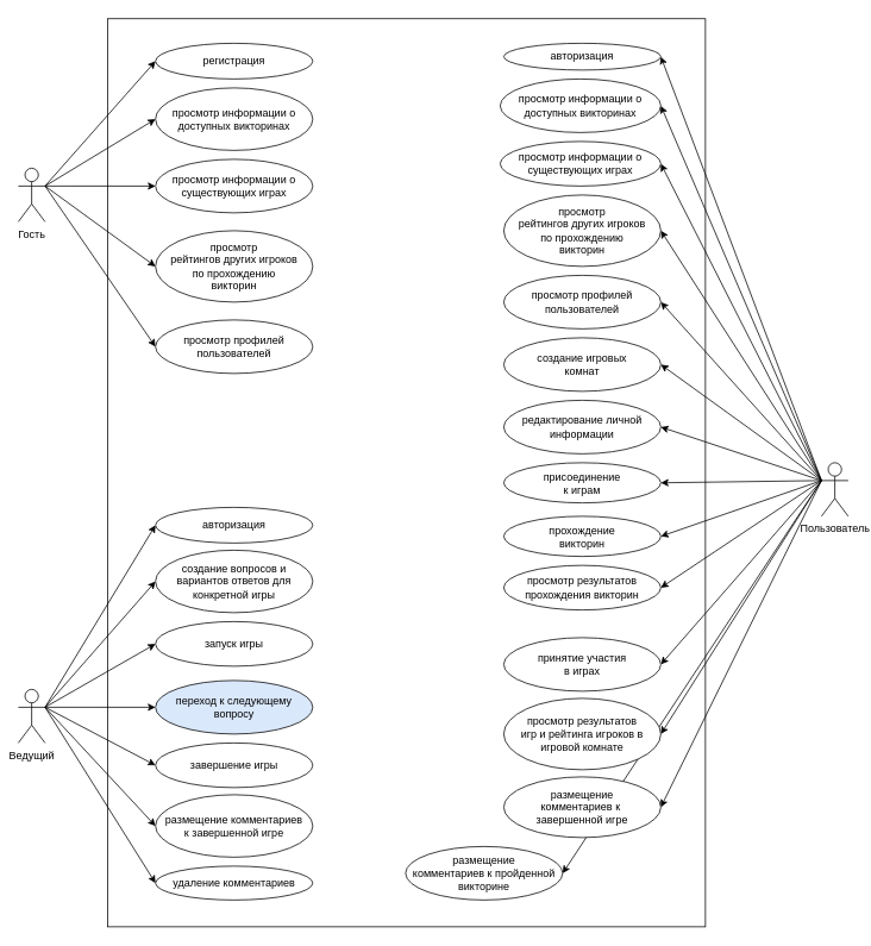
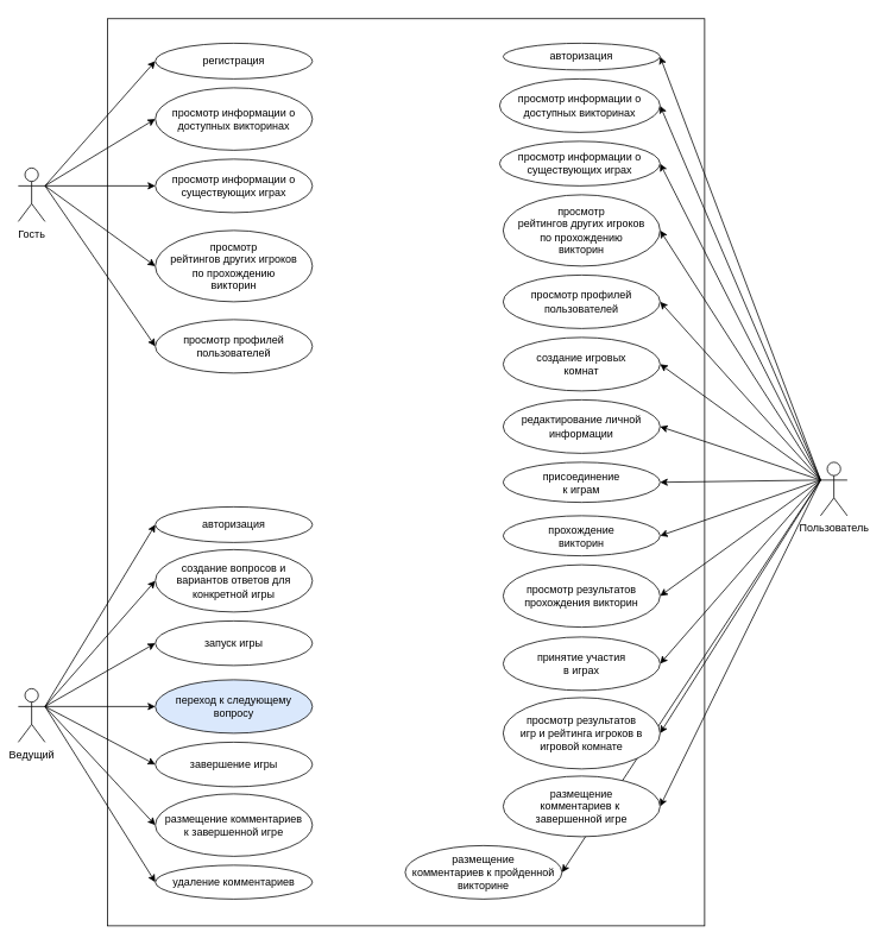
  <mxCell id="0" />
  <mxCell id="1" parent="0" />
  <mxCell id="2" value="" style="rounded=0;whiteSpace=wrap;html=1;" vertex="1" parent="1"><mxGeometry x="120" y="20.5" width="670" height="1017.5" as="geometry" /></mxCell>
  <mxCell id="3" style="rounded=0;orthogonalLoop=1;jettySize=auto;html=1;exitX=0;exitY=0.333;exitDx=0;exitDy=0;exitPerimeter=0;entryX=1;entryY=0.5;entryDx=0;entryDy=0;" edge="1" parent="1" source="17" target="34"><mxGeometry relative="1" as="geometry" /></mxCell>
  <mxCell id="4" style="rounded=0;orthogonalLoop=1;jettySize=auto;html=1;exitX=0;exitY=0.333;exitDx=0;exitDy=0;exitPerimeter=0;entryX=1;entryY=0.5;entryDx=0;entryDy=0;" edge="1" parent="1" source="17" target="36"><mxGeometry relative="1" as="geometry" /></mxCell>
  <mxCell id="5" style="rounded=0;orthogonalLoop=1;jettySize=auto;html=1;exitX=0;exitY=0.333;exitDx=0;exitDy=0;exitPerimeter=0;entryX=1;entryY=0.5;entryDx=0;entryDy=0;" edge="1" parent="1" source="17" target="38"><mxGeometry relative="1" as="geometry" /></mxCell>
  <mxCell id="6" style="rounded=0;orthogonalLoop=1;jettySize=auto;html=1;exitX=0;exitY=0.333;exitDx=0;exitDy=0;exitPerimeter=0;entryX=1;entryY=0.5;entryDx=0;entryDy=0;" edge="1" parent="1" source="17" target="40"><mxGeometry relative="1" as="geometry" /></mxCell>
  <mxCell id="7" style="rounded=0;orthogonalLoop=1;jettySize=auto;html=1;exitX=0;exitY=0.333;exitDx=0;exitDy=0;exitPerimeter=0;entryX=1;entryY=0.5;entryDx=0;entryDy=0;" edge="1" parent="1" source="17" target="42"><mxGeometry relative="1" as="geometry" /></mxCell>
  <mxCell id="8" style="rounded=0;orthogonalLoop=1;jettySize=auto;html=1;exitX=0;exitY=0.333;exitDx=0;exitDy=0;exitPerimeter=0;entryX=1;entryY=0.5;entryDx=0;entryDy=0;" edge="1" parent="1" source="17" target="43"><mxGeometry relative="1" as="geometry" /></mxCell>
  <mxCell id="9" style="rounded=0;orthogonalLoop=1;jettySize=auto;html=1;exitX=0;exitY=0.333;exitDx=0;exitDy=0;exitPerimeter=0;entryX=1;entryY=0.5;entryDx=0;entryDy=0;" edge="1" parent="1" source="17" target="44"><mxGeometry relative="1" as="geometry" /></mxCell>
  <mxCell id="10" style="rounded=0;orthogonalLoop=1;jettySize=auto;html=1;exitX=0;exitY=0.333;exitDx=0;exitDy=0;exitPerimeter=0;entryX=1;entryY=0.5;entryDx=0;entryDy=0;" edge="1" parent="1" source="17" target="45"><mxGeometry relative="1" as="geometry" /></mxCell>
  <mxCell id="11" style="rounded=0;orthogonalLoop=1;jettySize=auto;html=1;exitX=0;exitY=0.333;exitDx=0;exitDy=0;exitPerimeter=0;entryX=1;entryY=0.5;entryDx=0;entryDy=0;" edge="1" parent="1" source="17" target="46"><mxGeometry relative="1" as="geometry" /></mxCell>
  <mxCell id="12" style="rounded=0;orthogonalLoop=1;jettySize=auto;html=1;exitX=0;exitY=0.333;exitDx=0;exitDy=0;exitPerimeter=0;entryX=1;entryY=0.5;entryDx=0;entryDy=0;" edge="1" parent="1" source="17" target="47"><mxGeometry relative="1" as="geometry" /></mxCell>
  <mxCell id="13" style="rounded=0;orthogonalLoop=1;jettySize=auto;html=1;exitX=0;exitY=0.333;exitDx=0;exitDy=0;exitPerimeter=0;entryX=1;entryY=0.5;entryDx=0;entryDy=0;" edge="1" parent="1" source="17" target="48"><mxGeometry relative="1" as="geometry" /></mxCell>
  <mxCell id="14" style="rounded=0;orthogonalLoop=1;jettySize=auto;html=1;exitX=0;exitY=0.333;exitDx=0;exitDy=0;exitPerimeter=0;entryX=1;entryY=0.5;entryDx=0;entryDy=0;" edge="1" parent="1" source="17" target="49"><mxGeometry relative="1" as="geometry" /></mxCell>
  <mxCell id="15" style="rounded=0;orthogonalLoop=1;jettySize=auto;html=1;exitX=0;exitY=0.333;exitDx=0;exitDy=0;exitPerimeter=0;entryX=1;entryY=0.5;entryDx=0;entryDy=0;" edge="1" parent="1" source="17" target="50"><mxGeometry relative="1" as="geometry" /></mxCell>
  <mxCell id="16" style="rounded=0;orthogonalLoop=1;jettySize=auto;html=1;exitX=0;exitY=0.333;exitDx=0;exitDy=0;exitPerimeter=0;entryX=1;entryY=0.5;entryDx=0;entryDy=0;" edge="1" parent="1" source="17" target="51"><mxGeometry relative="1" as="geometry" /></mxCell>
  <mxCell id="17" value="Пользователь" style="shape=umlActor;verticalLabelPosition=bottom;verticalAlign=top;html=1;outlineConnect=0;" vertex="1" parent="1"><mxGeometry x="920" y="518" width="30" height="60" as="geometry" /></mxCell>
  <mxCell id="18" style="rounded=0;orthogonalLoop=1;jettySize=auto;html=1;exitX=1;exitY=0.333;exitDx=0;exitDy=0;exitPerimeter=0;entryX=0;entryY=0.5;entryDx=0;entryDy=0;" edge="1" parent="1" source="25" target="33"><mxGeometry relative="1" as="geometry" /></mxCell>
  <mxCell id="19" style="rounded=0;orthogonalLoop=1;jettySize=auto;html=1;exitX=1;exitY=0.333;exitDx=0;exitDy=0;exitPerimeter=0;entryX=0;entryY=0.5;entryDx=0;entryDy=0;" edge="1" parent="1" source="25" target="52"><mxGeometry relative="1" as="geometry" /></mxCell>
  <mxCell id="20" style="rounded=0;orthogonalLoop=1;jettySize=auto;html=1;exitX=1;exitY=0.333;exitDx=0;exitDy=0;exitPerimeter=0;entryX=0;entryY=0.5;entryDx=0;entryDy=0;" edge="1" parent="1" source="25" target="53"><mxGeometry relative="1" as="geometry" /></mxCell>
  <mxCell id="21" style="rounded=0;orthogonalLoop=1;jettySize=auto;html=1;exitX=1;exitY=0.333;exitDx=0;exitDy=0;exitPerimeter=0;entryX=0;entryY=0.5;entryDx=0;entryDy=0;" edge="1" parent="1" source="25" target="54"><mxGeometry relative="1" as="geometry" /></mxCell>
  <mxCell id="22" style="rounded=0;orthogonalLoop=1;jettySize=auto;html=1;exitX=1;exitY=0.333;exitDx=0;exitDy=0;exitPerimeter=0;entryX=0;entryY=0.5;entryDx=0;entryDy=0;" edge="1" parent="1" source="25" target="55"><mxGeometry relative="1" as="geometry" /></mxCell>
  <mxCell id="23" style="rounded=0;orthogonalLoop=1;jettySize=auto;html=1;exitX=1;exitY=0.333;exitDx=0;exitDy=0;exitPerimeter=0;entryX=0;entryY=0.5;entryDx=0;entryDy=0;" edge="1" parent="1" source="25" target="56"><mxGeometry relative="1" as="geometry" /></mxCell>
  <mxCell id="24" style="rounded=0;orthogonalLoop=1;jettySize=auto;html=1;exitX=1;exitY=0.333;exitDx=0;exitDy=0;exitPerimeter=0;entryX=0;entryY=0.5;entryDx=0;entryDy=0;" edge="1" parent="1" source="25" target="57"><mxGeometry relative="1" as="geometry" /></mxCell>
  <mxCell id="25" value="Ведущий" style="shape=umlActor;verticalLabelPosition=bottom;verticalAlign=top;html=1;outlineConnect=0;" vertex="1" parent="1"><mxGeometry x="20" y="772" width="30" height="60" as="geometry" /></mxCell>
  <mxCell id="26" style="rounded=0;orthogonalLoop=1;jettySize=auto;html=1;entryX=0;entryY=0.5;entryDx=0;entryDy=0;exitX=1;exitY=0.333;exitDx=0;exitDy=0;exitPerimeter=0;" edge="1" parent="1" source="31" target="32"><mxGeometry relative="1" as="geometry" /></mxCell>
  <mxCell id="27" style="rounded=0;orthogonalLoop=1;jettySize=auto;html=1;entryX=0;entryY=0.5;entryDx=0;entryDy=0;exitX=1;exitY=0.333;exitDx=0;exitDy=0;exitPerimeter=0;" edge="1" parent="1" source="31" target="35"><mxGeometry relative="1" as="geometry"><mxPoint x="80" y="348" as="sourcePoint" /></mxGeometry></mxCell>
  <mxCell id="28" style="rounded=0;orthogonalLoop=1;jettySize=auto;html=1;entryX=0;entryY=0.5;entryDx=0;entryDy=0;exitX=1;exitY=0.333;exitDx=0;exitDy=0;exitPerimeter=0;" edge="1" parent="1" source="31" target="37"><mxGeometry relative="1" as="geometry"><mxPoint x="80" y="348" as="sourcePoint" /></mxGeometry></mxCell>
  <mxCell id="29" style="rounded=0;orthogonalLoop=1;jettySize=auto;html=1;entryX=0;entryY=0.5;entryDx=0;entryDy=0;exitX=1;exitY=0.333;exitDx=0;exitDy=0;exitPerimeter=0;" edge="1" parent="1" source="31" target="39"><mxGeometry relative="1" as="geometry" /></mxCell>
  <mxCell id="30" style="rounded=0;orthogonalLoop=1;jettySize=auto;html=1;entryX=0;entryY=0.5;entryDx=0;entryDy=0;exitX=1;exitY=0.333;exitDx=0;exitDy=0;exitPerimeter=0;" edge="1" parent="1" source="31" target="41"><mxGeometry relative="1" as="geometry" /></mxCell>
  <mxCell id="31" value="Гость" style="shape=umlActor;verticalLabelPosition=bottom;verticalAlign=top;html=1;outlineConnect=0;" vertex="1" parent="1"><mxGeometry x="20" y="188" width="30" height="60" as="geometry" /></mxCell>
  <mxCell id="32" value="регистрация" style="ellipse;whiteSpace=wrap;html=1;" vertex="1" parent="1"><mxGeometry x="173.75" y="48" width="176.25" height="40" as="geometry" /></mxCell>
  <mxCell id="33" value="авторизация" style="ellipse;whiteSpace=wrap;html=1;" vertex="1" parent="1"><mxGeometry x="173.75" y="568" width="176.25" height="40" as="geometry" /></mxCell>
  <mxCell id="34" value="авторизация" style="ellipse;whiteSpace=wrap;html=1;" vertex="1" parent="1"><mxGeometry x="564" y="48" width="176" height="30" as="geometry" /></mxCell>
  <mxCell id="35" value="просмотр информации о доступных викторинах" style="ellipse;whiteSpace=wrap;html=1;" vertex="1" parent="1"><mxGeometry x="173.75" y="98" width="176.25" height="70" as="geometry" /></mxCell>
  <mxCell id="36" value="просмотр информации о доступных викторинах" style="ellipse;whiteSpace=wrap;html=1;" vertex="1" parent="1"><mxGeometry x="560" y="88" width="180" height="60" as="geometry" /></mxCell>
  <mxCell id="37" value="просмотр информации о существующих играх" style="ellipse;whiteSpace=wrap;html=1;" vertex="1" parent="1"><mxGeometry x="173.75" y="178" width="176.25" height="60" as="geometry" /></mxCell>
  <mxCell id="38" value="просмотр информации о существующих играх" style="ellipse;whiteSpace=wrap;html=1;" vertex="1" parent="1"><mxGeometry x="560" y="158" width="180" height="50" as="geometry" /></mxCell>
  <mxCell id="39" value="просмотр&lt;div&gt;рейтингов&amp;nbsp;&lt;span style=&quot;background-color: initial;&quot;&gt;других игроков&lt;/span&gt;&lt;div&gt;по прохождению&lt;/div&gt;&lt;div&gt;викторин&lt;/div&gt;&lt;/div&gt;" style="ellipse;whiteSpace=wrap;html=1;" vertex="1" parent="1"><mxGeometry x="173.75" y="258" width="176.25" height="80" as="geometry" /></mxCell>
  <mxCell id="40" value="просмотр&lt;div&gt;рейтингов&amp;nbsp;&lt;span style=&quot;background-color: initial;&quot;&gt;других игроков&lt;/span&gt;&lt;div&gt;по прохождению&lt;/div&gt;&lt;div&gt;викторин&lt;/div&gt;&lt;/div&gt;" style="ellipse;whiteSpace=wrap;html=1;" vertex="1" parent="1"><mxGeometry x="564" y="218" width="176" height="80" as="geometry" /></mxCell>
  <mxCell id="41" value="просмотр профилей пользователей" style="ellipse;whiteSpace=wrap;html=1;" vertex="1" parent="1"><mxGeometry x="173.75" y="358" width="176.25" height="60" as="geometry" /></mxCell>
  <mxCell id="42" value="просмотр профилей пользователей" style="ellipse;whiteSpace=wrap;html=1;" vertex="1" parent="1"><mxGeometry x="564" y="308" width="176" height="60" as="geometry" /></mxCell>
  <mxCell id="43" value=" создание игровых &lt;br/&gt;комнат" style="ellipse;whiteSpace=wrap;html=1;" vertex="1" parent="1"><mxGeometry x="564" y="378" width="176" height="60" as="geometry" /></mxCell>
  <mxCell id="44" value="редактирование личной информации" style="ellipse;whiteSpace=wrap;html=1;" vertex="1" parent="1"><mxGeometry x="564" y="448" width="176" height="60" as="geometry" /></mxCell>
  <mxCell id="45" value=" присоединение&lt;div&gt;к играм&lt;/div&gt;" style="ellipse;whiteSpace=wrap;html=1;" vertex="1" parent="1"><mxGeometry x="564" y="518" width="176" height="45" as="geometry" /></mxCell>
  <mxCell id="46" value="прохождение &lt;br/&gt;викторин" style="ellipse;whiteSpace=wrap;html=1;" vertex="1" parent="1"><mxGeometry x="564" y="578" width="176" height="45" as="geometry" /></mxCell>
- <mxCell id="47" value="просмотр результатов прохождения викторин" style="ellipse;whiteSpace=wrap;html=1;" vertex="1" parent="1"><mxGeometry x="564" y="633" width="176" height="50" as="geometry" /></mxCell>
+ <mxCell id="47" value="просмотр результатов прохождения викторин" style="ellipse;whiteSpace=wrap;html=1;" vertex="1" parent="1"><mxGeometry x="564" y="633" width="176" height="70" as="geometry" /></mxCell>
  <mxCell id="48" value="принятие участия&lt;div&gt;в играх&lt;/div&gt;" style="ellipse;whiteSpace=wrap;html=1;" vertex="1" parent="1"><mxGeometry x="564" y="714" width="176" height="60" as="geometry" /></mxCell>
  <mxCell id="49" value="просмотр результатов&lt;div&gt;игр и рейтинга игроков в игровой комнате&lt;/div&gt;" style="ellipse;whiteSpace=wrap;html=1;" vertex="1" parent="1"><mxGeometry x="564" y="782" width="176" height="80" as="geometry" /></mxCell>
  <mxCell id="50" value="размещение &lt;br&gt;комментариев к&amp;nbsp;&lt;div&gt;завершенной игре&lt;/div&gt;" style="ellipse;whiteSpace=wrap;html=1;" vertex="1" parent="1"><mxGeometry x="564" y="870" width="176" height="68" as="geometry" /></mxCell>
  <mxCell id="51" value="размещение&lt;div&gt;комментариев к пройденной &lt;br&gt;викторине&lt;/div&gt;" style="ellipse;whiteSpace=wrap;html=1;" vertex="1" parent="1"><mxGeometry x="454" y="948" width="176" height="60" as="geometry" /></mxCell>
  <mxCell id="52" value="создание вопросов и вариантов ответов для &lt;br/&gt;конкретной игры" style="ellipse;whiteSpace=wrap;html=1;" vertex="1" parent="1"><mxGeometry x="173.75" y="616" width="176.25" height="70" as="geometry" /></mxCell>
  <mxCell id="53" value="запуск игры" style="ellipse;whiteSpace=wrap;html=1;" vertex="1" parent="1"><mxGeometry x="173.75" y="696" width="176.25" height="50" as="geometry" /></mxCell>
  <mxCell id="54" value="переход к следующему вопросу" style="ellipse;whiteSpace=wrap;html=1;fillColor=#dae8fc;" vertex="1" parent="1"><mxGeometry x="173.75" y="762" width="176.25" height="60" as="geometry" /></mxCell>
  <mxCell id="55" value="завершение игры" style="ellipse;whiteSpace=wrap;html=1;" vertex="1" parent="1"><mxGeometry x="173.75" y="832" width="176.25" height="50" as="geometry" /></mxCell>
  <mxCell id="56" value="размещение комментариев&lt;div&gt;к завершенной игре&lt;/div&gt;" style="ellipse;whiteSpace=wrap;html=1;" vertex="1" parent="1"><mxGeometry x="173.75" y="890" width="176.25" height="70" as="geometry" /></mxCell>
  <mxCell id="57" value="удаление комментариев" style="ellipse;whiteSpace=wrap;html=1;" vertex="1" parent="1"><mxGeometry x="173.75" y="970" width="176.25" height="38" as="geometry" /></mxCell>
